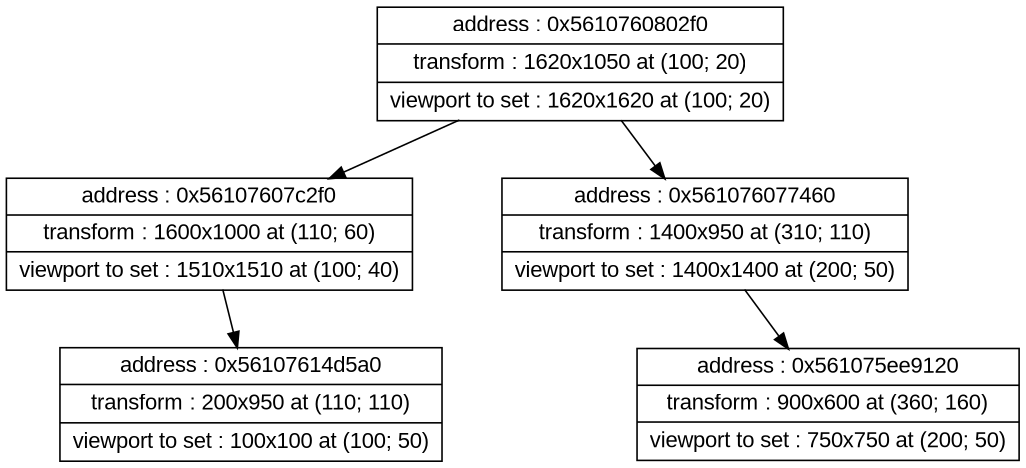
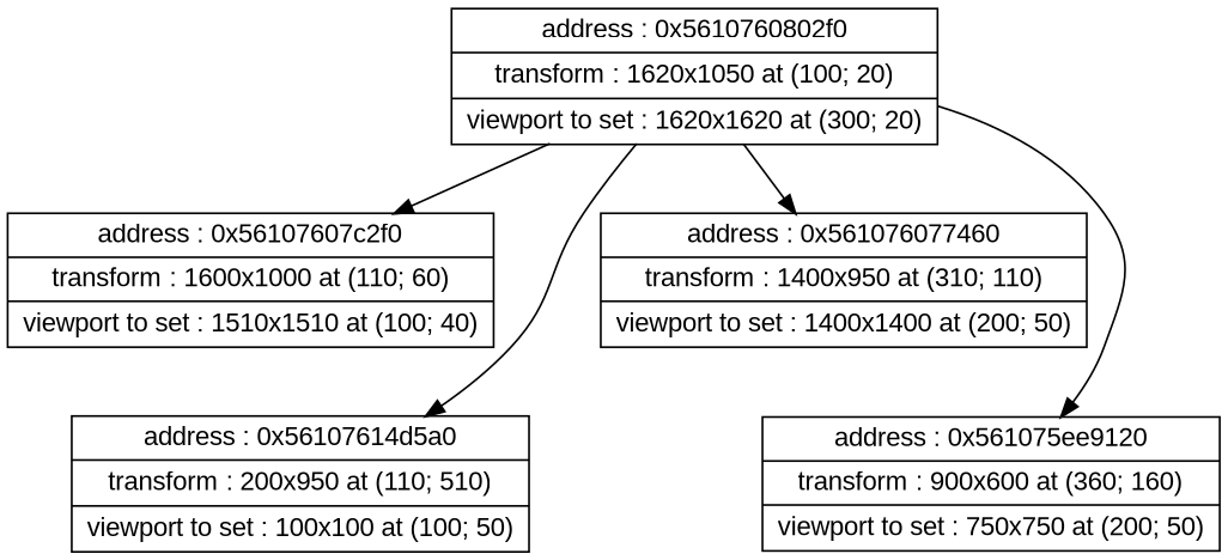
  digraph {
    fontname="Liberation Sans"
    node [fontname="Liberation Sans" shape=record]
    edge [color=black fontname="Liberation Sans"]
-   n1 [label="{address : 0x5610760802f0 |transform : 1620x1050 at (100; 20) |viewport to set : 1620x1620 at (100; 20)}"]
+   n1 [label="{address : 0x5610760802f0 |transform : 1620x1050 at (100; 20) |viewport to set : 1620x1620 at (300; 20)}"]
    n2 [label="{address : 0x56107607c2f0 |transform : 1600x1000 at (110; 60) |viewport to set : 1510x1510 at (100; 40)}"]
    n3 [label="{address : 0x561076077460 |transform : 1400x950 at (310; 110) |viewport to set : 1400x1400 at (200; 50)}"]
-   n4 [label="{address : 0x56107614d5a0 |transform : 200x950 at (110; 110) |viewport to set : 100x100 at (100; 50)}"]
+   n4 [label="{address : 0x56107614d5a0 |transform : 200x950 at (110; 510) |viewport to set : 100x100 at (100; 50)}"]
    n5 [label="{address : 0x561075ee9120 |transform : 900x600 at (360; 160) |viewport to set : 750x750 at (200; 50)}"]
    n1 -> n2
    n1 -> n3
-   n2 -> n4
-   n3 -> n5
+   n1 -> n4
+   n1 -> n5
  }
